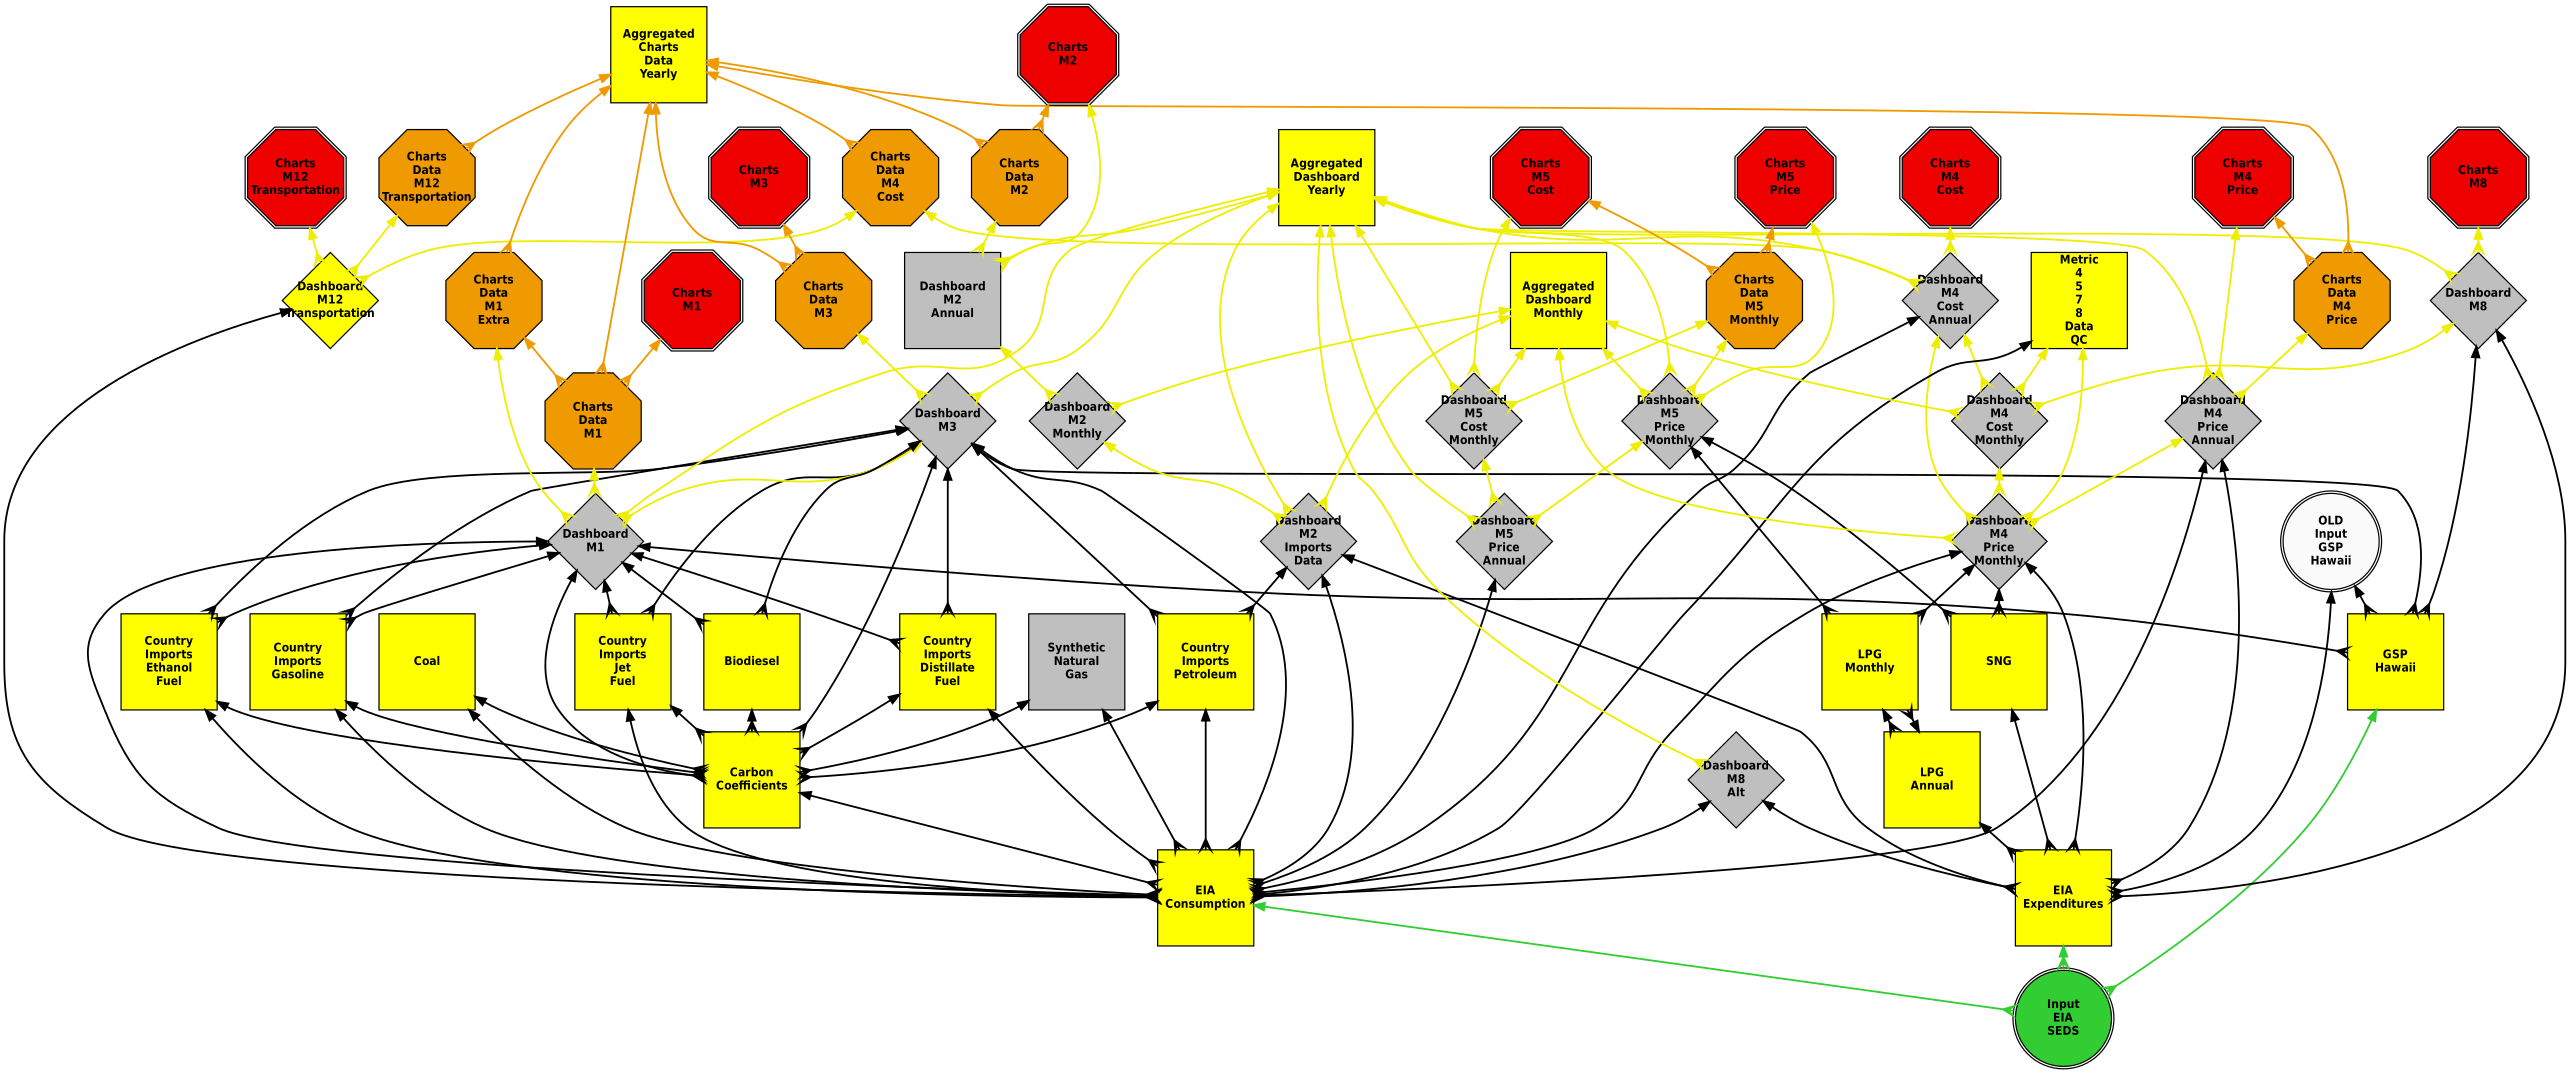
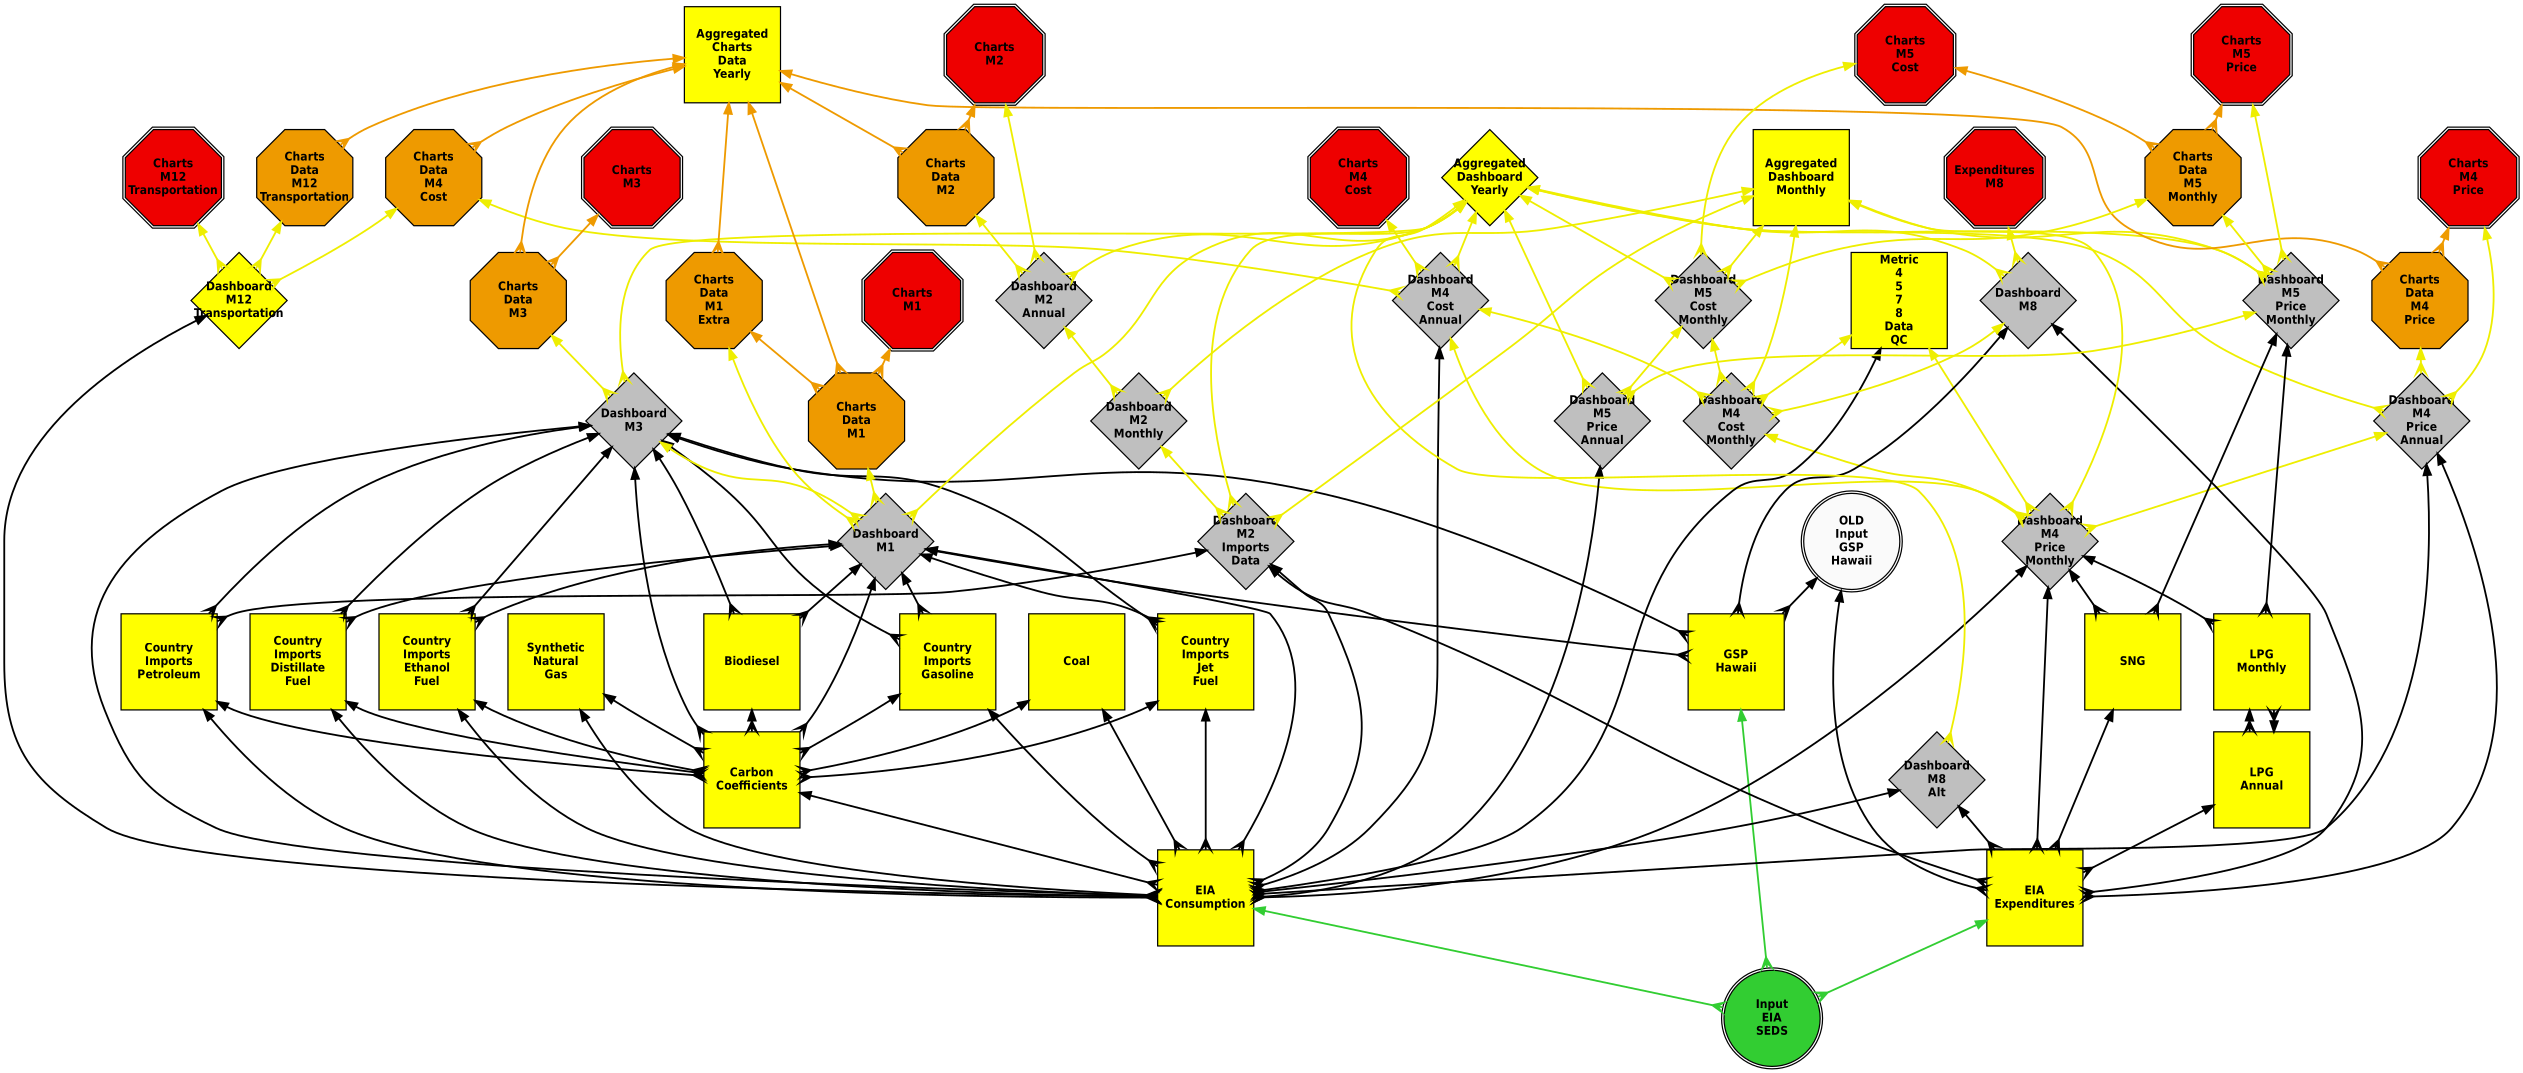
  digraph {
    nodesep=0.75
    node [fillcolor=yellow fixedsize=true fontname="Helvetica-Narrow-Bold" fontsize=20 penwidth=2 shape=box style=filled]
    edge [arrowhead=crow arrowsize=1.75 color=black dir=both penwidth=3]
    n1 [fillcolor=limegreen height=2.2 label="Input\nEIA\nSEDS" shape=doublecircle width=2.2]
    n2 [height=2.2 label="EIA\nConsumption" width=2.2]
    n3 [height=2.2 label="EIA\nExpenditures" width=2.2]
    n4 [height=2.2 label="GSP\nHawaii" width=2.2]
    n5 [height=2.2 label="Carbon\nCoefficients" width=2.2]
    n6 [height=2.2 label=Coal width=2.2]
    n7 [height=2.2 label="Country\nImports\nDistillate\nFuel" width=2.2]
    n8 [height=2.2 label="Country\nImports\nEthanol\nFuel" width=2.2]
    n9 [height=2.2 label="Country\nImports\nGasoline" width=2.2]
    n10 [height=2.2 label="Country\nImports\nJet\nFuel" width=2.2]
    n11 [height=2.2 label="Country\nImports\nPetroleum" width=2.2]
    n12 [fillcolor=grey75 height=2.2 label="Dashboard\nM1" shape=diamond width=2.2]
    n13 [height=2.2 label=Biodiesel width=2.2]
    n14 [height=2.2 label="Dashboard\nM12\nTransportation" shape=diamond width=2.2]
    n15 [fillcolor=grey75 height=2.2 label="Dashboard\nM2\nImports\nData" shape=diamond width=2.2]
    n16 [fillcolor=grey75 height=2.2 label="Dashboard\nM3" shape=diamond width=2.2]
    n17 [fillcolor=grey75 height=2.2 label="Dashboard\nM4\nCost\nAnnual" shape=diamond width=2.2]
    n18 [fillcolor=grey75 height=2.2 label="Dashboard\nM4\nPrice\nMonthly" shape=diamond width=2.2]
    n19 [fillcolor=grey75 height=2.2 label="Dashboard\nM4\nCost\nMonthly" shape=diamond width=2.2]
    n20 [height=2.2 label=SNG width=2.2]
    n21 [height=2.2 label="LPG\nMonthly" width=2.2]
    n22 [fillcolor=grey75 height=2.2 label="Dashboard\nM4\nPrice\nAnnual" shape=diamond width=2.2]
    n23 [height=2.2 label="LPG\nAnnual" width=2.2]
    n24 [fillcolor=grey75 height=2.2 label="Dashboard\nM5\nPrice\nAnnual" shape=diamond width=2.2]
    n25 [fillcolor=grey75 height=2.2 label="Dashboard\nM8\nAlt" shape=diamond width=2.2]
    n26 [height=2.2 label="Metric\n4\n5\n7\n8\nData\nQC" width=2.2]
-   n27 [fillcolor=grey75 height=2.2 label="Synthetic\nNatural\nGas" width=2.2]
+   n27 [height=2.2 label="Synthetic\nNatural\nGas" width=2.2]
    n28 [fillcolor=grey75 height=2.2 label="Dashboard\nM8" shape=diamond width=2.2]
    n29 [fillcolor=grey98 height=2.2 label="OLD\nInput\nGSP\nHawaii" shape=doublecircle width=2.2]
-   n30 [height=2.2 label="Aggregated\nDashboard\nYearly" width=2.2]
+   n30 [height=2.2 label="Aggregated\nDashboard\nYearly" shape=diamond width=2.2]
    n31 [fillcolor=grey75 height=2.2 label="Dashboard\nM5\nCost\nMonthly" shape=diamond width=2.2]
    n32 [fillcolor=grey75 height=2.2 label="Dashboard\nM5\nPrice\nMonthly" shape=diamond width=2.2]
-   n33 [fillcolor=grey75 height=2.2 label="Dashboard\nM2\nAnnual" width=2.2]
+   n33 [fillcolor=grey75 height=2.2 label="Dashboard\nM2\nAnnual" shape=diamond width=2.2]
    n34 [fillcolor=grey75 height=2.2 label="Dashboard\nM2\nMonthly" shape=diamond width=2.2]
    n35 [fillcolor=orange2 height=2.2 label="Charts\nData\nM1" shape=octagon width=2.2]
    n36 [fillcolor=orange2 height=2.2 label="Charts\nData\nM1\nExtra" shape=octagon width=2.2]
    n37 [fillcolor=orange2 height=2.2 label="Charts\nData\nM12\nTransportation" shape=octagon width=2.2]
    n38 [fillcolor=red2 height=2.2 label="Charts\nM12\nTransportation" shape=doubleoctagon width=2.2]
    n39 [height=2.2 label="Aggregated\nDashboard\nMonthly" width=2.2]
    n40 [fillcolor=orange2 height=2.2 label="Charts\nData\nM3" shape=octagon width=2.2]
    n41 [fillcolor=orange2 height=2.2 label="Charts\nData\nM4\nCost" shape=octagon width=2.2]
    n42 [fillcolor=red2 height=2.2 label="Charts\nM4\nCost" shape=doubleoctagon width=2.2]
    n43 [fillcolor=orange2 height=2.2 label="Charts\nData\nM4\nPrice" shape=octagon width=2.2]
    n44 [fillcolor=red2 height=2.2 label="Charts\nM4\nPrice" shape=doubleoctagon width=2.2]
-   n45 [fillcolor=red2 height=2.2 label="Charts\nM8" shape=doubleoctagon width=2.2]
+   n45 [fillcolor=red2 height=2.2 label="Expenditures\nM8" shape=doubleoctagon width=2.2]
    n46 [height=2.2 label="Aggregated\nCharts\nData\nYearly" width=2.2]
    n47 [fillcolor=orange2 height=2.2 label="Charts\nData\nM2" shape=octagon width=2.2]
    n48 [fillcolor=red2 height=2.2 label="Charts\nM1" shape=doubleoctagon width=2.2]
    n49 [fillcolor=red2 height=2.2 label="Charts\nM3" shape=doubleoctagon width=2.2]
    n50 [fillcolor=orange2 height=2.2 label="Charts\nData\nM5\nMonthly" shape=octagon width=2.2]
    n51 [fillcolor=red2 height=2.2 label="Charts\nM5\nCost" shape=doubleoctagon width=2.2]
    n52 [fillcolor=red2 height=2.2 label="Charts\nM5\nPrice" shape=doubleoctagon width=2.2]
    n53 [fillcolor=red2 height=2.2 label="Charts\nM2" shape=doubleoctagon width=2.2]
    n2 -> n1 [color=limegreen]
    n3 -> n1 [color=limegreen]
    n4 -> n1 [color=limegreen]
    n5 -> n2
    n6 -> n2
    n6 -> n5
    n7 -> n2
    n7 -> n5
    n8 -> n2
    n8 -> n5
    n9 -> n2
    n9 -> n5
    n10 -> n2
    n10 -> n5
    n11 -> n2
    n11 -> n5
    n12 -> n2
    n12 -> n4
    n12 -> n5
    n12 -> n7
    n12 -> n8
    n12 -> n9
    n12 -> n10
    n12 -> n13
    n13 -> n5
    n14 -> n2
    n15 -> n2
    n15 -> n3
    n15 -> n11
    n16 -> n2
    n16 -> n4
    n16 -> n5
    n16 -> n7
    n16 -> n8
    n16 -> n9
    n16 -> n10
    n16 -> n11
    n16 -> n12 [color=yellow2]
    n16 -> n13
    n17 -> n2
    n17 -> n18 [color=yellow2]
    n17 -> n19 [color=yellow2]
    n18 -> n2
    n18 -> n3
    n18 -> n20
    n18 -> n21
    n19 -> n18 [color=yellow2]
    n20 -> n3
    n21 -> n23
    n22 -> n2
    n22 -> n3
    n22 -> n18 [color=yellow2]
    n23 -> n3
    n23 -> n21
    n24 -> n2
    n25 -> n2
    n25 -> n3
    n26 -> n2
    n26 -> n18 [color=yellow2]
    n26 -> n19 [color=yellow2]
    n27 -> n2
    n27 -> n5
    n28 -> n3
    n28 -> n4
    n28 -> n19 [color=yellow2]
    n29 -> n3
    n29 -> n4
    n30 -> n12 [color=yellow2]
    n30 -> n15 [color=yellow2]
    n30 -> n16 [color=yellow2]
    n30 -> n17 [color=yellow2]
    n30 -> n22 [color=yellow2]
    n30 -> n24 [color=yellow2]
    n30 -> n25 [color=yellow2]
    n30 -> n28 [color=yellow2]
    n30 -> n31 [color=yellow2]
    n30 -> n32 [color=yellow2]
    n30 -> n33 [color=yellow2]
+   n31 -> n19 [color=yellow2]
    n31 -> n24 [color=yellow2]
    n32 -> n20
    n32 -> n21
    n32 -> n24 [color=yellow2]
    n33 -> n34 [color=yellow2]
    n34 -> n15 [color=yellow2]
    n35 -> n12 [color=yellow2]
    n36 -> n12 [color=yellow2]
    n36 -> n35 [color=orange2]
    n37 -> n14 [color=yellow2]
    n38 -> n14 [color=yellow2]
    n39 -> n15 [color=yellow2]
    n39 -> n18 [color=yellow2]
    n39 -> n19 [color=yellow2]
    n39 -> n31 [color=yellow2]
    n39 -> n32 [color=yellow2]
    n39 -> n34 [color=yellow2]
    n40 -> n16 [color=yellow2]
    n41 -> n14 [color=yellow2]
    n41 -> n17 [color=yellow2]
    n42 -> n17 [color=yellow2]
    n43 -> n22 [color=yellow2]
    n44 -> n22 [color=yellow2]
    n44 -> n43 [color=orange2]
    n45 -> n28 [color=yellow2]
    n46 -> n35 [color=orange2]
    n46 -> n36 [color=orange2]
    n46 -> n37 [color=orange2]
    n46 -> n40 [color=orange2]
    n46 -> n41 [color=orange2]
    n46 -> n43 [color=orange2]
    n46 -> n47 [color=orange2]
    n47 -> n33 [color=yellow2]
    n48 -> n35 [color=orange2]
    n49 -> n40 [color=orange2]
    n50 -> n31 [color=yellow2]
    n50 -> n32 [color=yellow2]
    n51 -> n31 [color=yellow2]
    n51 -> n50 [color=orange2]
    n52 -> n32 [color=yellow2]
    n52 -> n50 [color=orange2]
    n53 -> n33 [color=yellow2]
    n53 -> n47 [color=orange2]
  }
